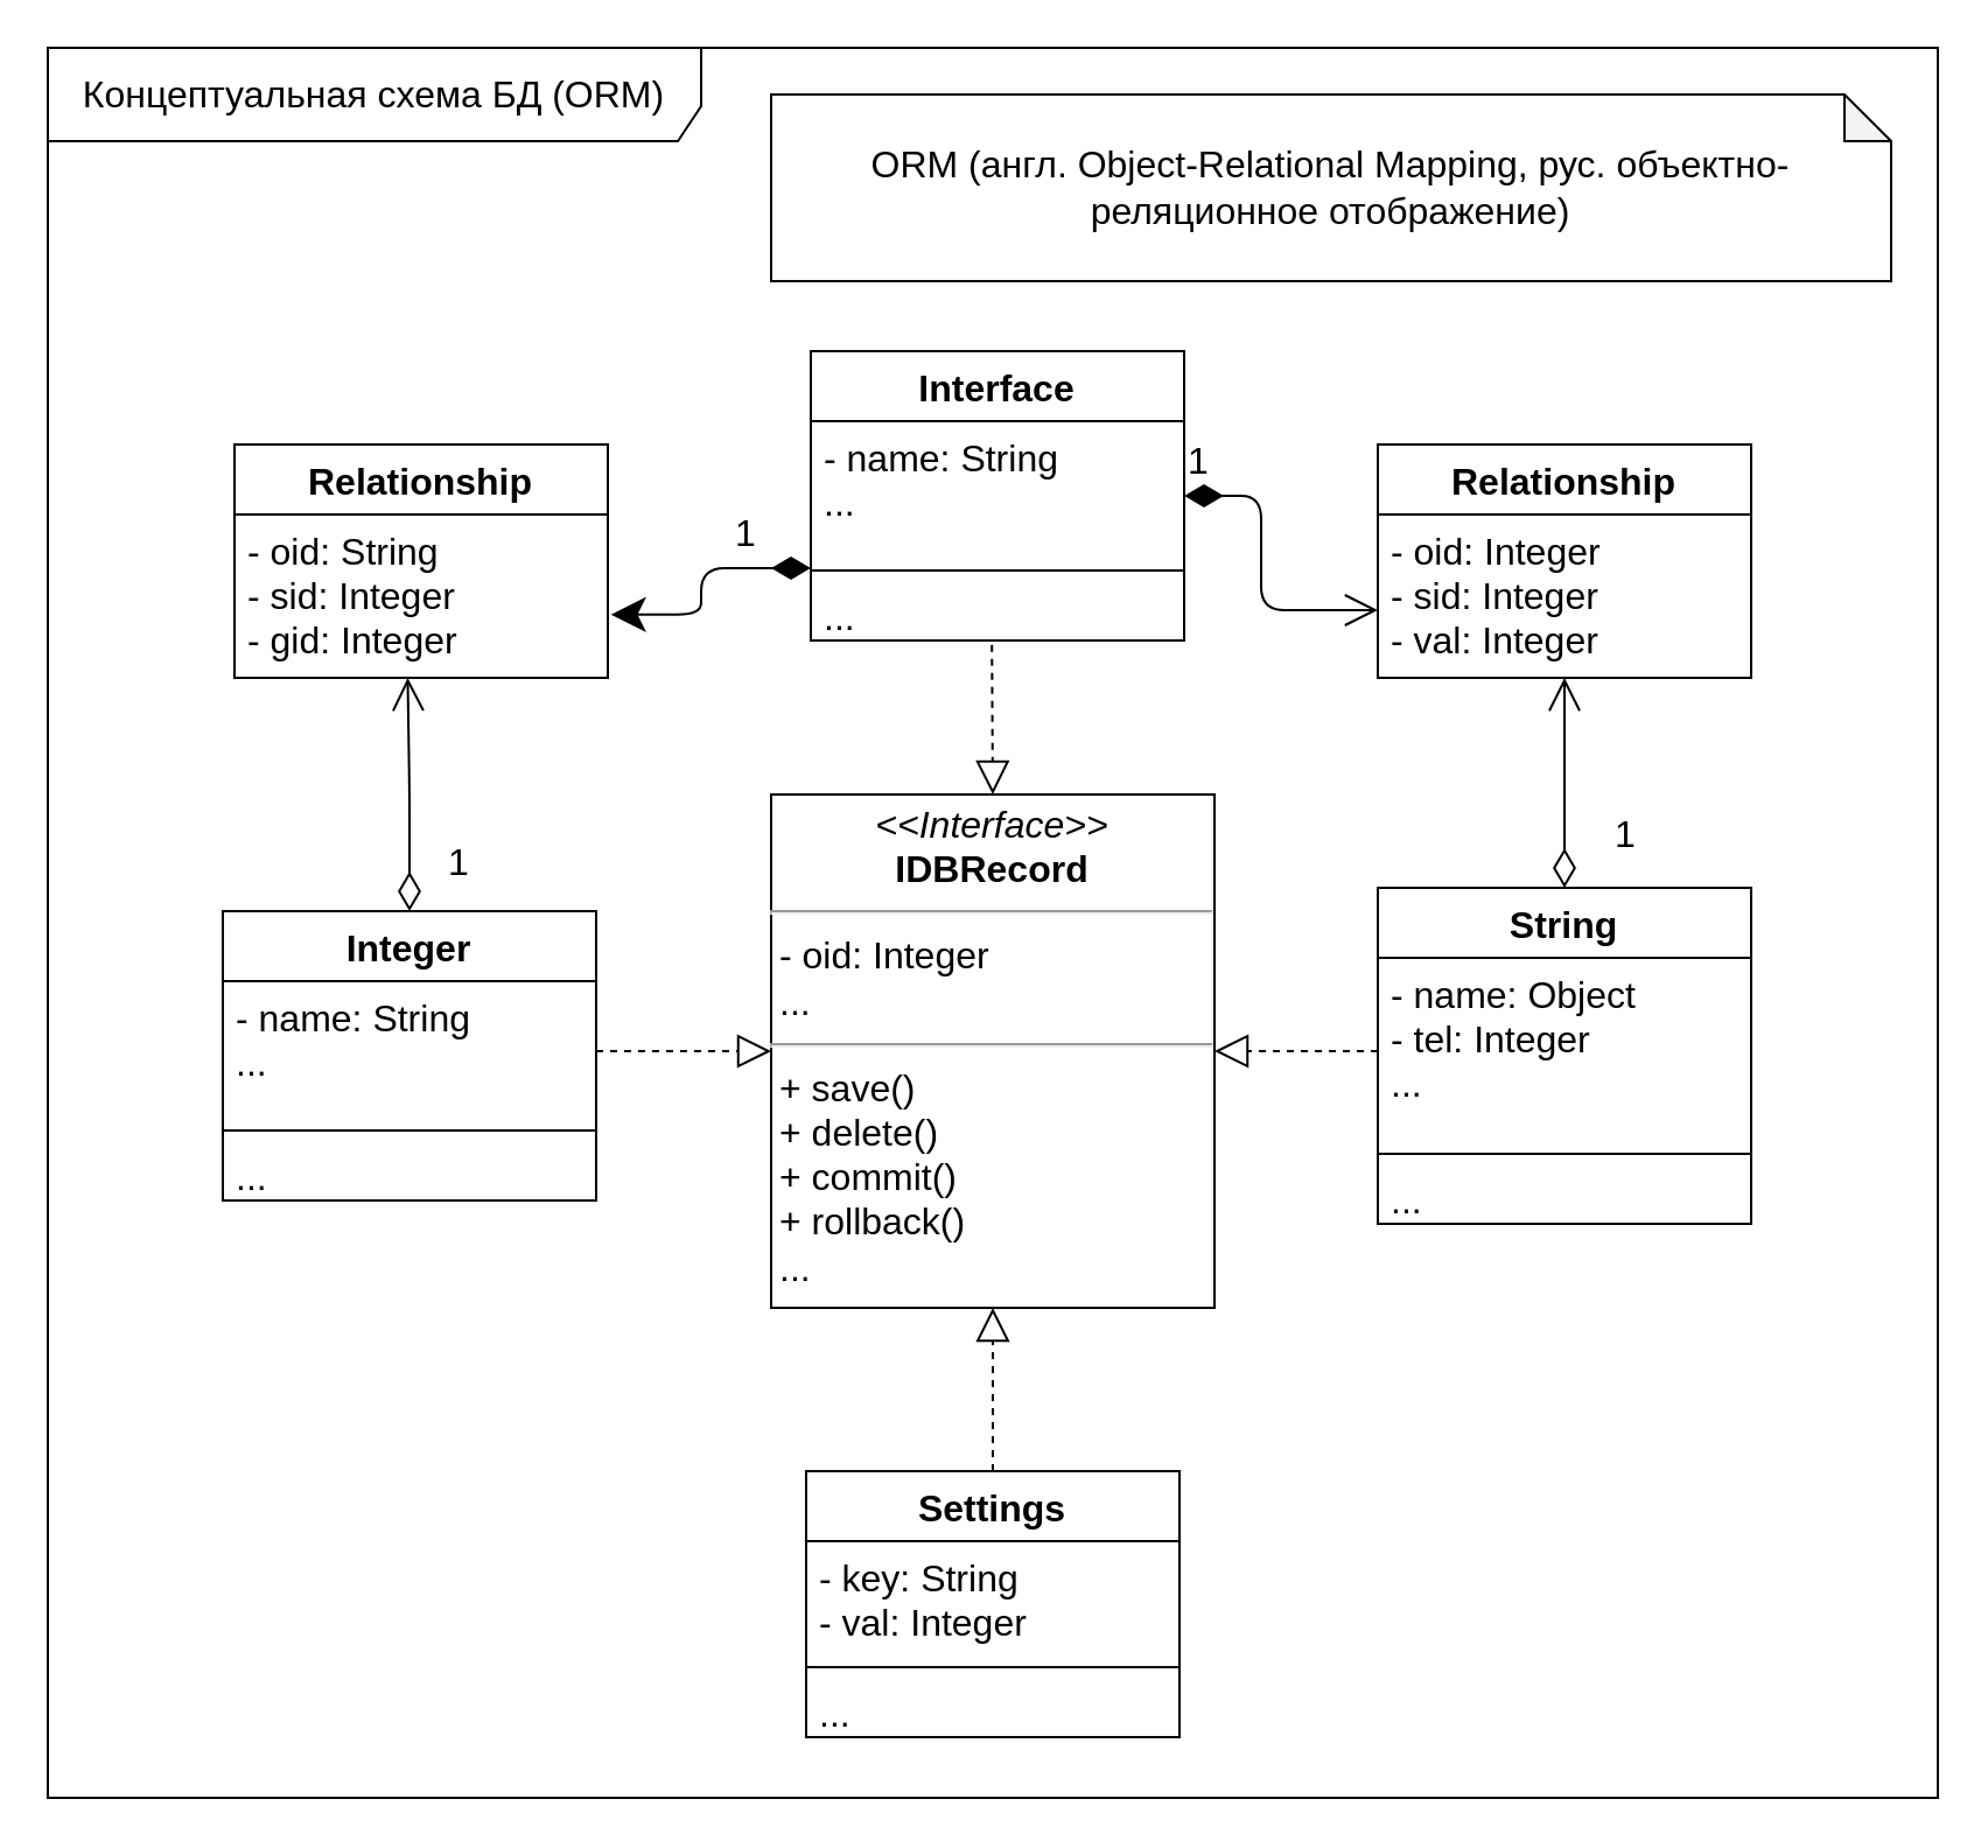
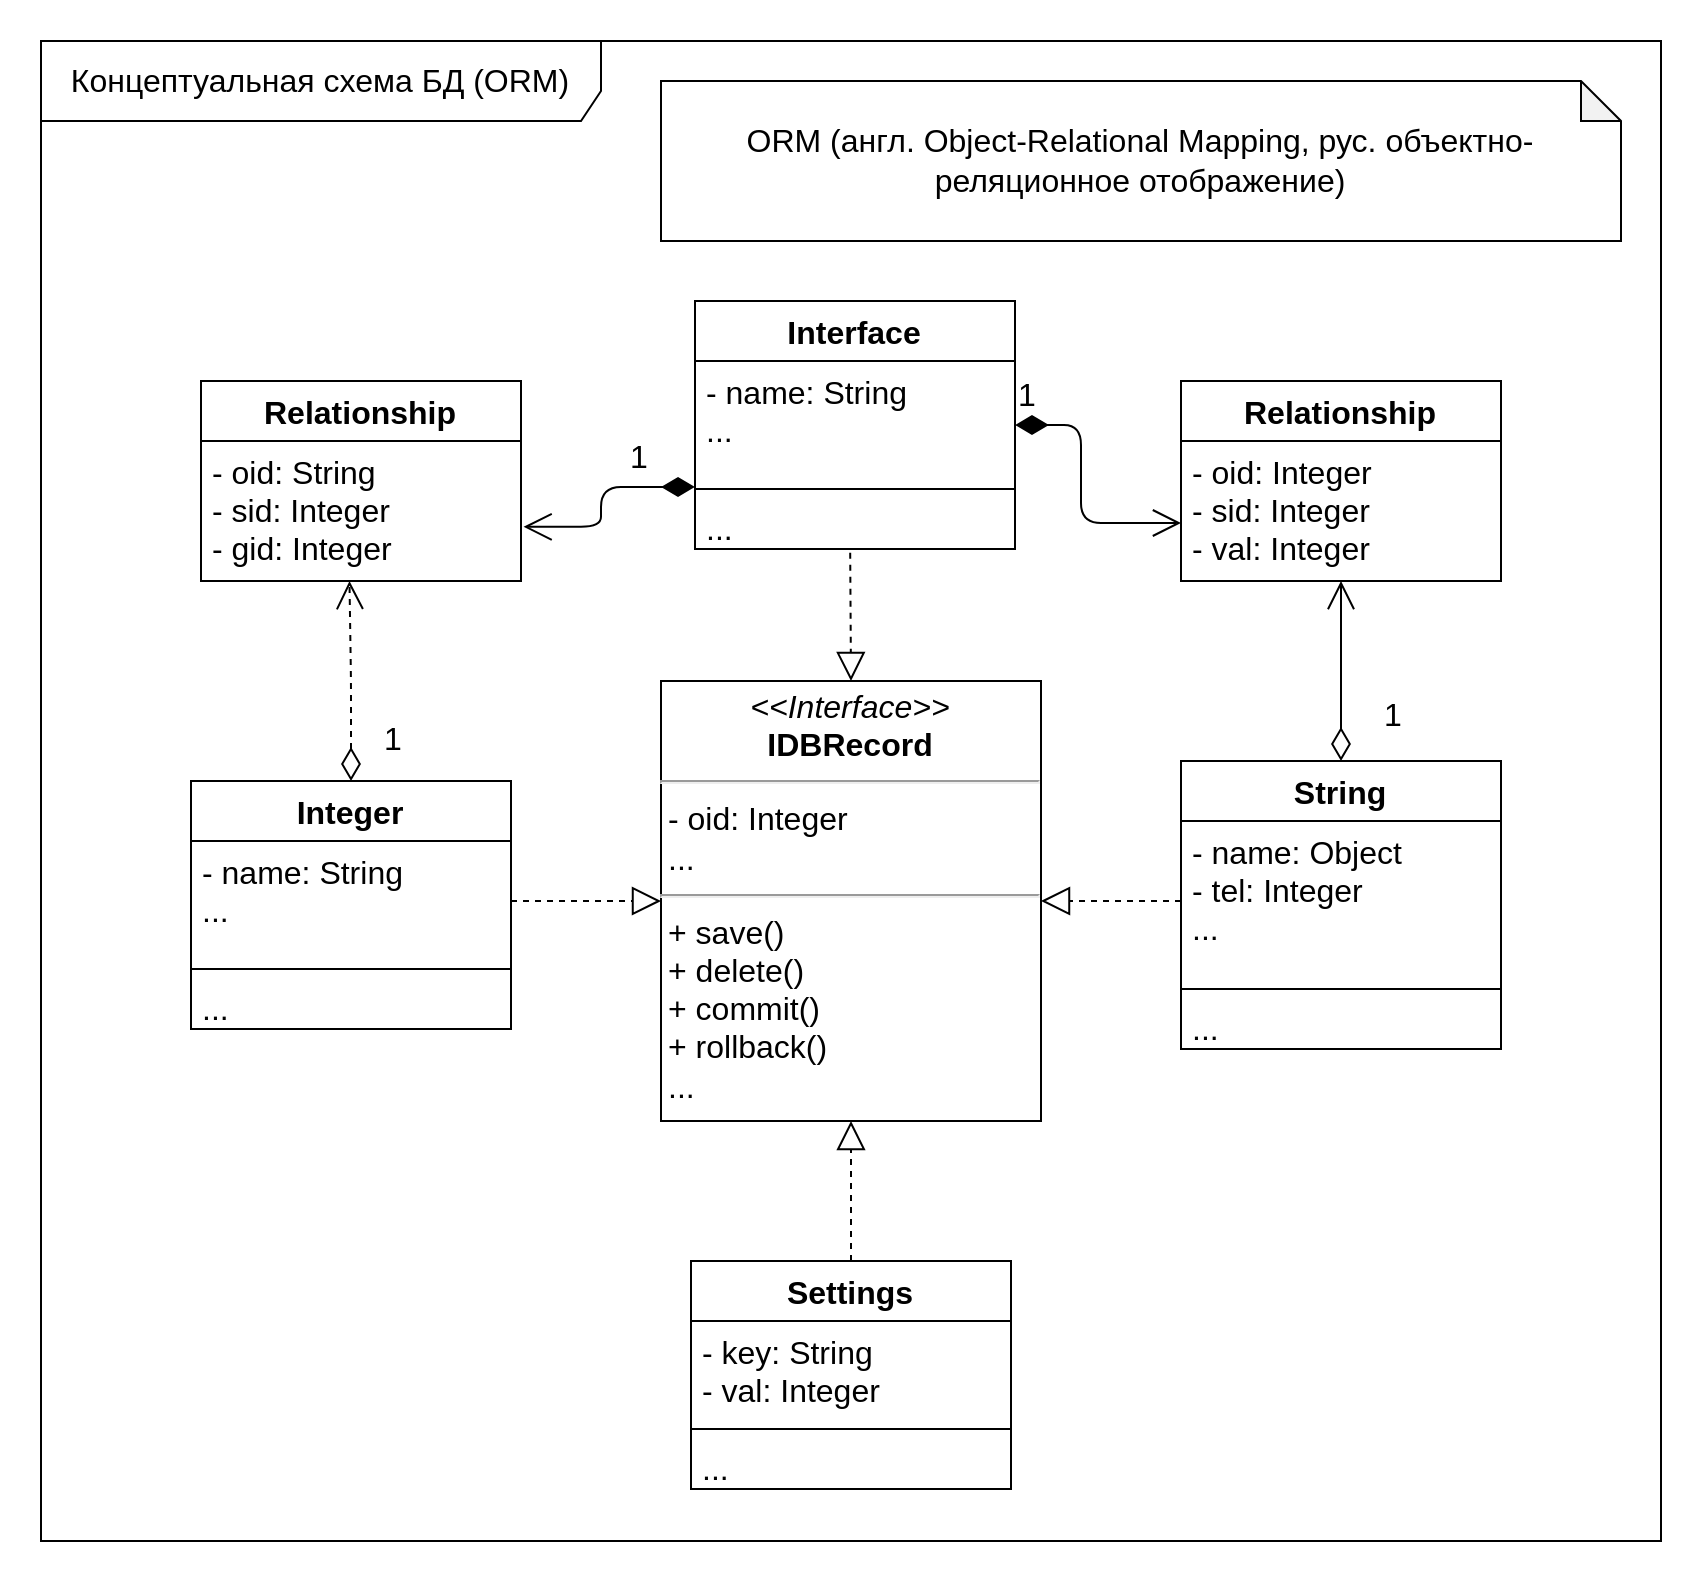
  <mxCell id="0" />
  <mxCell id="1" parent="0" />
  <mxCell id="2" value="Концептуальная схема БД (ORM)" style="shape=umlFrame;whiteSpace=wrap;html=1;width=280;height=40;fontSize=16;" parent="1" vertex="1"><mxGeometry x="20" y="20" width="810" height="750" as="geometry" /></mxCell>
  <mxCell id="3" value="&lt;p style=&quot;margin: 4px 0px 0px ; text-align: center ; font-size: 16px&quot;&gt;&lt;i style=&quot;font-size: 16px&quot;&gt;&amp;lt;&amp;lt;Interface&amp;gt;&amp;gt;&lt;/i&gt;&lt;br style=&quot;font-size: 16px&quot;&gt;&lt;b style=&quot;font-size: 16px&quot;&gt;IDBRecord&lt;/b&gt;&lt;br style=&quot;font-size: 16px&quot;&gt;&lt;/p&gt;&lt;hr style=&quot;font-size: 16px&quot;&gt;&lt;p style=&quot;margin: 0px 0px 0px 4px ; font-size: 16px&quot;&gt;- oid: Integer&lt;br style=&quot;font-size: 16px&quot;&gt;...&lt;/p&gt;&lt;hr style=&quot;font-size: 16px&quot;&gt;&lt;p style=&quot;margin: 0px 0px 0px 4px ; font-size: 16px&quot;&gt;+ save()&lt;br style=&quot;font-size: 16px&quot;&gt;+ delete()&lt;/p&gt;&lt;p style=&quot;margin: 0px 0px 0px 4px ; font-size: 16px&quot;&gt;+ commit()&lt;br style=&quot;font-size: 16px&quot;&gt;&lt;/p&gt;&lt;p style=&quot;margin: 0px 0px 0px 4px ; font-size: 16px&quot;&gt;+ rollback()&lt;/p&gt;&lt;p style=&quot;margin: 0px 0px 0px 4px ; font-size: 16px&quot;&gt;...&lt;/p&gt;" style="verticalAlign=top;align=left;overflow=fill;fontSize=16;fontFamily=Helvetica;html=1;" vertex="1" parent="1"><mxGeometry x="330" y="340" width="190" height="220" as="geometry" /></mxCell>
  <mxCell id="4" value="ORM (англ. Object-Relational Mapping, рус. объектно-реляционное отображение)" style="shape=note;whiteSpace=wrap;html=1;backgroundOutline=1;darkOpacity=0.05;fontSize=16;size=20;" vertex="1" parent="1"><mxGeometry x="330" y="40" width="480" height="80" as="geometry" /></mxCell>
  <mxCell id="5" value="Settings" style="swimlane;fontStyle=1;align=center;verticalAlign=top;childLayout=stackLayout;horizontal=1;startSize=30;horizontalStack=0;resizeParent=1;resizeParentMax=0;resizeLast=0;collapsible=1;marginBottom=0;fontSize=16;" vertex="1" parent="1"><mxGeometry x="345" y="630" width="160" height="114" as="geometry" /></mxCell>
  <mxCell id="6" value="- key: String&#10;- val: Integer" style="text;strokeColor=none;fillColor=none;align=left;verticalAlign=top;spacingLeft=4;spacingRight=4;overflow=hidden;rotatable=0;points=[[0,0.5],[1,0.5]];portConstraint=eastwest;fontSize=16;" vertex="1" parent="5"><mxGeometry y="30" width="160" height="50" as="geometry" /></mxCell>
  <mxCell id="7" value="" style="line;strokeWidth=1;fillColor=none;align=left;verticalAlign=middle;spacingTop=-1;spacingLeft=3;spacingRight=3;rotatable=0;labelPosition=right;points=[];portConstraint=eastwest;fontSize=16;" vertex="1" parent="5"><mxGeometry y="80" width="160" height="8" as="geometry" /></mxCell>
  <mxCell id="8" value="..." style="text;strokeColor=none;fillColor=none;align=left;verticalAlign=top;spacingLeft=4;spacingRight=4;overflow=hidden;rotatable=0;points=[[0,0.5],[1,0.5]];portConstraint=eastwest;fontSize=16;" vertex="1" parent="5"><mxGeometry y="88" width="160" height="26" as="geometry" /></mxCell>
  <mxCell id="9" value="" style="endArrow=block;dashed=1;endFill=0;endSize=12;html=1;fontSize=16;entryX=0.5;entryY=1;entryDx=0;entryDy=0;" edge="1" parent="1" source="5" target="3"><mxGeometry width="160" relative="1" as="geometry"><mxPoint x="950" y="526" as="sourcePoint" /><mxPoint x="950" y="416" as="targetPoint" /></mxGeometry></mxCell>
  <mxCell id="10" value="String" style="swimlane;fontStyle=1;align=center;verticalAlign=top;childLayout=stackLayout;horizontal=1;startSize=30;horizontalStack=0;resizeParent=1;resizeParentMax=0;resizeLast=0;collapsible=1;marginBottom=0;fontSize=16;" vertex="1" parent="1"><mxGeometry x="590" y="380" width="160" height="144" as="geometry" /></mxCell>
  <mxCell id="11" value="- name: Object&#10;- tel: Integer&#10;..." style="text;strokeColor=none;fillColor=none;align=left;verticalAlign=top;spacingLeft=4;spacingRight=4;overflow=hidden;rotatable=0;points=[[0,0.5],[1,0.5]];portConstraint=eastwest;fontSize=16;" vertex="1" parent="10"><mxGeometry y="30" width="160" height="80" as="geometry" /></mxCell>
  <mxCell id="12" value="" style="line;strokeWidth=1;fillColor=none;align=left;verticalAlign=middle;spacingTop=-1;spacingLeft=3;spacingRight=3;rotatable=0;labelPosition=right;points=[];portConstraint=eastwest;fontSize=16;" vertex="1" parent="10"><mxGeometry y="110" width="160" height="8" as="geometry" /></mxCell>
  <mxCell id="13" value="..." style="text;strokeColor=none;fillColor=none;align=left;verticalAlign=top;spacingLeft=4;spacingRight=4;overflow=hidden;rotatable=0;points=[[0,0.5],[1,0.5]];portConstraint=eastwest;fontSize=16;" vertex="1" parent="10"><mxGeometry y="118" width="160" height="26" as="geometry" /></mxCell>
  <mxCell id="14" value="Interface" style="swimlane;fontStyle=1;align=center;verticalAlign=top;childLayout=stackLayout;horizontal=1;startSize=30;horizontalStack=0;resizeParent=1;resizeParentMax=0;resizeLast=0;collapsible=1;marginBottom=0;fontSize=16;" vertex="1" parent="1"><mxGeometry x="347" y="150" width="160" height="124" as="geometry" /></mxCell>
  <mxCell id="15" value="- name: String&#10;..." style="text;strokeColor=none;fillColor=none;align=left;verticalAlign=top;spacingLeft=4;spacingRight=4;overflow=hidden;rotatable=0;points=[[0,0.5],[1,0.5]];portConstraint=eastwest;fontSize=16;" vertex="1" parent="14"><mxGeometry y="30" width="160" height="60" as="geometry" /></mxCell>
  <mxCell id="16" value="" style="line;strokeWidth=1;fillColor=none;align=left;verticalAlign=middle;spacingTop=-1;spacingLeft=3;spacingRight=3;rotatable=0;labelPosition=right;points=[];portConstraint=eastwest;fontSize=16;" vertex="1" parent="14"><mxGeometry y="90" width="160" height="8" as="geometry" /></mxCell>
  <mxCell id="17" value="..." style="text;strokeColor=none;fillColor=none;align=left;verticalAlign=top;spacingLeft=4;spacingRight=4;overflow=hidden;rotatable=0;points=[[0,0.5],[1,0.5]];portConstraint=eastwest;fontSize=16;" vertex="1" parent="14"><mxGeometry y="98" width="160" height="26" as="geometry" /></mxCell>
  <mxCell id="18" value="Integer" style="swimlane;fontStyle=1;align=center;verticalAlign=top;childLayout=stackLayout;horizontal=1;startSize=30;horizontalStack=0;resizeParent=1;resizeParentMax=0;resizeLast=0;collapsible=1;marginBottom=0;fontSize=16;" vertex="1" parent="1"><mxGeometry x="95" y="390" width="160" height="124" as="geometry" /></mxCell>
  <mxCell id="19" value="- name: String&#10;..." style="text;strokeColor=none;fillColor=none;align=left;verticalAlign=top;spacingLeft=4;spacingRight=4;overflow=hidden;rotatable=0;points=[[0,0.5],[1,0.5]];portConstraint=eastwest;fontSize=16;" vertex="1" parent="18"><mxGeometry y="30" width="160" height="60" as="geometry" /></mxCell>
  <mxCell id="20" value="" style="line;strokeWidth=1;fillColor=none;align=left;verticalAlign=middle;spacingTop=-1;spacingLeft=3;spacingRight=3;rotatable=0;labelPosition=right;points=[];portConstraint=eastwest;fontSize=16;" vertex="1" parent="18"><mxGeometry y="90" width="160" height="8" as="geometry" /></mxCell>
  <mxCell id="21" value="..." style="text;strokeColor=none;fillColor=none;align=left;verticalAlign=top;spacingLeft=4;spacingRight=4;overflow=hidden;rotatable=0;points=[[0,0.5],[1,0.5]];portConstraint=eastwest;fontSize=16;" vertex="1" parent="18"><mxGeometry y="98" width="160" height="26" as="geometry" /></mxCell>
  <mxCell id="22" value="Relationship" style="swimlane;fontStyle=1;align=center;verticalAlign=top;childLayout=stackLayout;horizontal=1;startSize=30;horizontalStack=0;resizeParent=1;resizeParentMax=0;resizeLast=0;collapsible=1;marginBottom=0;fontSize=16;" vertex="1" parent="1"><mxGeometry x="100" y="190" width="160" height="100" as="geometry" /></mxCell>
  <mxCell id="23" value="- oid: String&#10;- sid: Integer&#10;- gid: Integer" style="text;strokeColor=none;fillColor=none;align=left;verticalAlign=top;spacingLeft=4;spacingRight=4;overflow=hidden;rotatable=0;points=[[0,0.5],[1,0.5]];portConstraint=eastwest;fontSize=16;" vertex="1" parent="22"><mxGeometry y="30" width="160" height="70" as="geometry" /></mxCell>
  <mxCell id="24" value="" style="endArrow=block;dashed=1;endFill=0;endSize=12;html=1;fontSize=16;entryX=0.5;entryY=0;entryDx=0;entryDy=0;exitX=0.485;exitY=1.072;exitDx=0;exitDy=0;exitPerimeter=0;" edge="1" parent="1" source="17" target="3"><mxGeometry width="160" relative="1" as="geometry"><mxPoint x="450" y="290" as="sourcePoint" /><mxPoint x="670" y="410" as="targetPoint" /></mxGeometry></mxCell>
  <mxCell id="25" value="" style="endArrow=block;dashed=1;endFill=0;endSize=12;html=1;fontSize=16;exitX=1;exitY=0.5;exitDx=0;exitDy=0;entryX=0;entryY=0.5;entryDx=0;entryDy=0;" edge="1" parent="1" source="19" target="3"><mxGeometry width="160" relative="1" as="geometry"><mxPoint x="510" y="410" as="sourcePoint" /><mxPoint x="670" y="410" as="targetPoint" /></mxGeometry></mxCell>
  <mxCell id="26" value="" style="endArrow=block;dashed=1;endFill=0;endSize=12;html=1;fontSize=16;entryX=1;entryY=0.5;entryDx=0;entryDy=0;exitX=0;exitY=0.5;exitDx=0;exitDy=0;" edge="1" parent="1" source="11" target="3"><mxGeometry width="160" relative="1" as="geometry"><mxPoint x="610" y="720" as="sourcePoint" /><mxPoint x="670" y="410" as="targetPoint" /></mxGeometry></mxCell>
  <mxCell id="27" value="Relationship" style="swimlane;fontStyle=1;align=center;verticalAlign=top;childLayout=stackLayout;horizontal=1;startSize=30;horizontalStack=0;resizeParent=1;resizeParentMax=0;resizeLast=0;collapsible=1;marginBottom=0;fontSize=16;" vertex="1" parent="1"><mxGeometry x="590" y="190" width="160" height="100" as="geometry" /></mxCell>
  <mxCell id="28" value="- oid: Integer&#10;- sid: Integer&#10;- val: Integer" style="text;strokeColor=none;fillColor=none;align=left;verticalAlign=top;spacingLeft=4;spacingRight=4;overflow=hidden;rotatable=0;points=[[0,0.5],[1,0.5]];portConstraint=eastwest;fontSize=16;" vertex="1" parent="27"><mxGeometry y="30" width="160" height="70" as="geometry" /></mxCell>
- <mxCell id="29" value="1" style="endArrow=open;html=1;endSize=12;startArrow=diamondThin;startSize=14;startFill=0;edgeStyle=orthogonalEdgeStyle;align=left;verticalAlign=bottom;fontSize=16;entryX=0.464;entryY=1;entryDx=0;entryDy=0;entryPerimeter=0;exitX=0.5;exitY=0;exitDx=0;exitDy=0;" edge="1" parent="1" source="18" target="23"><mxGeometry x="-0.801" y="-15" relative="1" as="geometry"><mxPoint x="90" y="580" as="sourcePoint" /><mxPoint x="250" y="580" as="targetPoint" /><mxPoint y="1" as="offset" /></mxGeometry></mxCell>
+ <mxCell id="29" value="1" style="endArrow=open;html=1;endSize=12;startArrow=diamondThin;startSize=14;startFill=0;edgeStyle=orthogonalEdgeStyle;align=left;verticalAlign=bottom;fontSize=16;entryX=0.464;entryY=1;entryDx=0;entryDy=0;entryPerimeter=0;exitX=0.5;exitY=0;exitDx=0;exitDy=0;dashed=1;" edge="1" parent="1" source="18" target="23"><mxGeometry x="-0.801" y="-15" relative="1" as="geometry"><mxPoint x="90" y="580" as="sourcePoint" /><mxPoint x="250" y="580" as="targetPoint" /><mxPoint y="1" as="offset" /></mxGeometry></mxCell>
  <mxCell id="30" value="1" style="endArrow=open;html=1;endSize=12;startArrow=diamondThin;startSize=14;startFill=0;edgeStyle=orthogonalEdgeStyle;align=left;verticalAlign=bottom;fontSize=16;exitX=0.5;exitY=0;exitDx=0;exitDy=0;" edge="1" parent="1" source="10" target="27"><mxGeometry x="-0.778" y="-20" relative="1" as="geometry"><mxPoint x="350" y="410" as="sourcePoint" /><mxPoint x="510" y="410" as="targetPoint" /><mxPoint y="-1" as="offset" /></mxGeometry></mxCell>
- <mxCell id="31" value="1" style="endArrow=classic;html=1;endSize=12;startArrow=diamondThin;startSize=14;startFill=1;edgeStyle=orthogonalEdgeStyle;align=left;verticalAlign=bottom;fontSize=16;entryX=1.008;entryY=0.613;entryDx=0;entryDy=0;entryPerimeter=0;" edge="1" parent="1" source="14" target="23"><mxGeometry x="-0.358" y="-3" relative="1" as="geometry"><mxPoint x="95" y="620" as="sourcePoint" /><mxPoint x="255" y="620" as="targetPoint" /><Array as="points"><mxPoint x="300" y="243" /><mxPoint x="300" y="263" /></Array><mxPoint as="offset" /></mxGeometry></mxCell>
+ <mxCell id="31" value="1" style="endArrow=open;html=1;endSize=12;startArrow=diamondThin;startSize=14;startFill=1;edgeStyle=orthogonalEdgeStyle;align=left;verticalAlign=bottom;fontSize=16;entryX=1.008;entryY=0.613;entryDx=0;entryDy=0;entryPerimeter=0;" edge="1" parent="1" source="14" target="23"><mxGeometry x="-0.358" y="-3" relative="1" as="geometry"><mxPoint x="95" y="620" as="sourcePoint" /><mxPoint x="255" y="620" as="targetPoint" /><Array as="points"><mxPoint x="300" y="243" /><mxPoint x="300" y="263" /></Array><mxPoint as="offset" /></mxGeometry></mxCell>
  <mxCell id="32" value="1" style="endArrow=open;html=1;endSize=12;startArrow=diamondThin;startSize=14;startFill=1;edgeStyle=orthogonalEdgeStyle;align=left;verticalAlign=bottom;fontSize=16;" edge="1" parent="1" source="14" target="27"><mxGeometry x="-1" y="3" relative="1" as="geometry"><mxPoint x="470" y="410" as="sourcePoint" /><mxPoint x="630" y="410" as="targetPoint" /><Array as="points"><mxPoint x="540" y="212" /><mxPoint x="540" y="261" /></Array></mxGeometry></mxCell>
